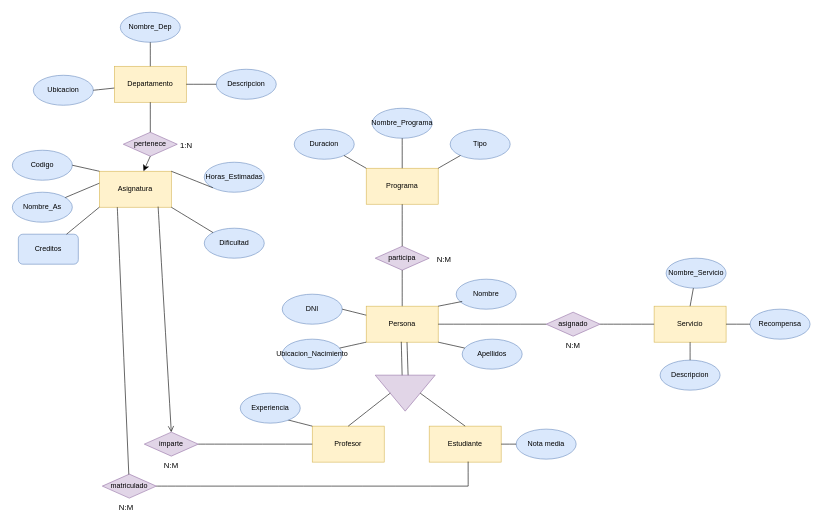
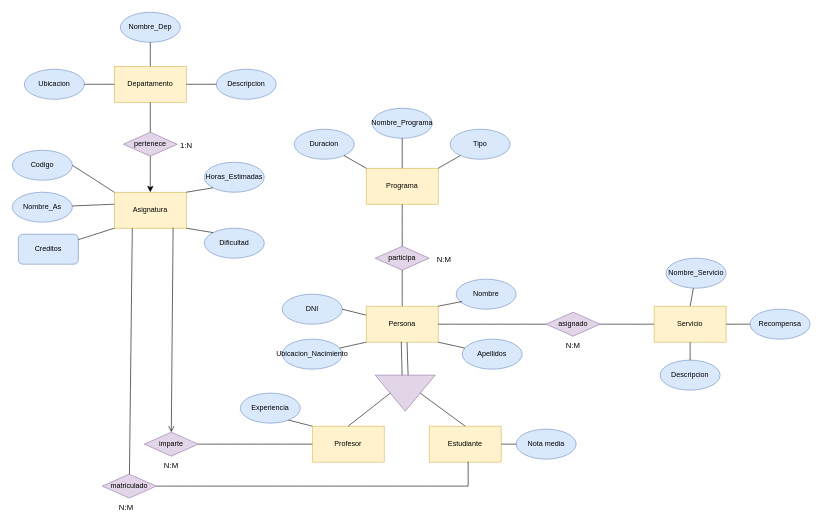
  <mxCell id="0" />
  <mxCell id="1" parent="0" />
  <mxCell id="2" value="Departamento" style="rounded=0;whiteSpace=wrap;html=1;fillColor=#fff2cc;strokeColor=#d6b656;" vertex="1" parent="1"><mxGeometry x="190" y="110" width="120" height="60" as="geometry" /></mxCell>
  <mxCell id="3" value="Nombre_Dep" style="ellipse;whiteSpace=wrap;html=1;fillColor=#dae8fc;strokeColor=#6c8ebf;" vertex="1" parent="1"><mxGeometry x="200" y="20" width="100" height="50" as="geometry" /></mxCell>
  <mxCell id="4" value="imparte" style="rhombus;whiteSpace=wrap;html=1;fillColor=#e1d5e7;strokeColor=#9673a6;" vertex="1" parent="1"><mxGeometry x="240" y="720" width="90" height="40" as="geometry" /></mxCell>
  <mxCell id="5" value="Persona" style="rounded=0;whiteSpace=wrap;html=1;fillColor=#fff2cc;strokeColor=#d6b656;" vertex="1" parent="1"><mxGeometry x="610" y="510" width="120" height="60" as="geometry" /></mxCell>
- <mxCell id="6" value="Asignatura" style="rounded=0;whiteSpace=wrap;html=1;fillColor=#fff2cc;strokeColor=#d6b656;" vertex="1" parent="1"><mxGeometry x="165" y="285" width="120" height="60" as="geometry" /></mxCell>
+ <mxCell id="6" value="Asignatura" style="rounded=0;whiteSpace=wrap;html=1;fillColor=#fff2cc;strokeColor=#d6b656;" vertex="1" parent="1"><mxGeometry x="190" y="320" width="120" height="60" as="geometry" /></mxCell>
  <mxCell id="7" value="Programa" style="rounded=0;whiteSpace=wrap;html=1;fillColor=#fff2cc;strokeColor=#d6b656;" vertex="1" parent="1"><mxGeometry x="610" y="280" width="120" height="60" as="geometry" /></mxCell>
  <mxCell id="8" value="Estudiante" style="rounded=0;whiteSpace=wrap;html=1;fillColor=#fff2cc;strokeColor=#d6b656;" vertex="1" parent="1"><mxGeometry x="715" y="710" width="120" height="60" as="geometry" /></mxCell>
  <mxCell id="9" value="Profesor" style="rounded=0;whiteSpace=wrap;html=1;fillColor=#fff2cc;strokeColor=#d6b656;" vertex="1" parent="1"><mxGeometry x="520" y="710" width="120" height="60" as="geometry" /></mxCell>
  <mxCell id="10" value="matriculado" style="rhombus;whiteSpace=wrap;html=1;fillColor=#e1d5e7;strokeColor=#9673a6;" vertex="1" parent="1"><mxGeometry x="170" y="790" width="90" height="40" as="geometry" /></mxCell>
  <mxCell id="11" value="pertenece" style="rhombus;whiteSpace=wrap;html=1;fillColor=#e1d5e7;strokeColor=#9673a6;" vertex="1" parent="1"><mxGeometry x="205" y="220" width="90" height="40" as="geometry" /></mxCell>
  <mxCell id="12" value="asignado" style="rhombus;whiteSpace=wrap;html=1;fillColor=#e1d5e7;strokeColor=#9673a6;" vertex="1" parent="1"><mxGeometry x="910" y="520" width="90" height="40" as="geometry" /></mxCell>
  <mxCell id="13" value="participa" style="rhombus;whiteSpace=wrap;html=1;fillColor=#e1d5e7;strokeColor=#9673a6;" vertex="1" parent="1"><mxGeometry x="625" y="410" width="90" height="40" as="geometry" /></mxCell>
  <mxCell id="14" value="Descripcion" style="ellipse;whiteSpace=wrap;html=1;fillColor=#dae8fc;strokeColor=#6c8ebf;" vertex="1" parent="1"><mxGeometry x="360" y="115" width="100" height="50" as="geometry" /></mxCell>
- <mxCell id="15" value="Ubicacion" style="ellipse;whiteSpace=wrap;html=1;fillColor=#dae8fc;strokeColor=#6c8ebf;" vertex="1" parent="1"><mxGeometry x="55" y="125" width="100" height="50" as="geometry" /></mxCell>
+ <mxCell id="15" value="Ubicacion" style="ellipse;whiteSpace=wrap;html=1;fillColor=#dae8fc;strokeColor=#6c8ebf;" vertex="1" parent="1"><mxGeometry x="40" y="115" width="100" height="50" as="geometry" /></mxCell>
  <mxCell id="16" value="Horas_Estimadas" style="ellipse;whiteSpace=wrap;html=1;fillColor=#dae8fc;strokeColor=#6c8ebf;" vertex="1" parent="1"><mxGeometry x="340" y="270" width="100" height="50" as="geometry" /></mxCell>
  <mxCell id="17" value="" style="endArrow=none;html=1;rounded=0;fontSize=12;startSize=8;endSize=8;curved=1;exitX=1;exitY=0.5;exitDx=0;exitDy=0;" edge="1" parent="1" source="15" target="2"><mxGeometry width="50" height="50" relative="1" as="geometry"><mxPoint x="480" y="390" as="sourcePoint" /><mxPoint x="530" y="340" as="targetPoint" /></mxGeometry></mxCell>
  <mxCell id="18" value="" style="endArrow=none;html=1;rounded=0;fontSize=12;startSize=8;endSize=8;curved=1;exitX=1;exitY=0.5;exitDx=0;exitDy=0;entryX=0;entryY=0.5;entryDx=0;entryDy=0;" edge="1" parent="1" source="2" target="14"><mxGeometry width="50" height="50" relative="1" as="geometry"><mxPoint x="480" y="390" as="sourcePoint" /><mxPoint x="530" y="340" as="targetPoint" /></mxGeometry></mxCell>
  <mxCell id="19" value="" style="endArrow=none;html=1;rounded=0;fontSize=12;startSize=8;endSize=8;curved=1;exitX=0.5;exitY=1;exitDx=0;exitDy=0;entryX=0.5;entryY=0;entryDx=0;entryDy=0;" edge="1" parent="1" source="3" target="2"><mxGeometry width="50" height="50" relative="1" as="geometry"><mxPoint x="480" y="390" as="sourcePoint" /><mxPoint x="530" y="340" as="targetPoint" /></mxGeometry></mxCell>
  <mxCell id="20" value="Nombre_As" style="ellipse;whiteSpace=wrap;html=1;fillColor=#dae8fc;strokeColor=#6c8ebf;" vertex="1" parent="1"><mxGeometry x="20" y="320" width="100" height="50" as="geometry" /></mxCell>
  <mxCell id="21" value="Creditos" style="whiteSpace=wrap;html=1;fillColor=#dae8fc;strokeColor=#6c8ebf;rounded=1;" vertex="1" parent="1"><mxGeometry x="30" y="390" width="100" height="50" as="geometry" /></mxCell>
  <mxCell id="22" value="Dificultad" style="ellipse;whiteSpace=wrap;html=1;fillColor=#dae8fc;strokeColor=#6c8ebf;" vertex="1" parent="1"><mxGeometry x="340" y="380" width="100" height="50" as="geometry" /></mxCell>
  <mxCell id="23" value="" style="endArrow=none;html=1;rounded=0;fontSize=12;startSize=8;endSize=8;curved=1;exitX=1;exitY=1;exitDx=0;exitDy=0;entryX=0;entryY=0;entryDx=0;entryDy=0;" edge="1" parent="1" source="6" target="22"><mxGeometry width="50" height="50" relative="1" as="geometry"><mxPoint x="480" y="450" as="sourcePoint" /><mxPoint x="530" y="400" as="targetPoint" /></mxGeometry></mxCell>
  <mxCell id="24" value="" style="endArrow=none;html=1;rounded=0;fontSize=12;startSize=8;endSize=8;curved=1;exitX=0;exitY=1;exitDx=0;exitDy=0;entryX=1;entryY=0;entryDx=0;entryDy=0;" edge="1" parent="1" source="16" target="6"><mxGeometry width="50" height="50" relative="1" as="geometry"><mxPoint x="480" y="450" as="sourcePoint" /><mxPoint x="530" y="400" as="targetPoint" /></mxGeometry></mxCell>
  <mxCell id="25" value="" style="endArrow=none;html=1;rounded=0;fontSize=12;startSize=8;endSize=8;curved=1;exitX=0;exitY=0.333;exitDx=0;exitDy=0;exitPerimeter=0;" edge="1" parent="1" source="6" target="20"><mxGeometry width="50" height="50" relative="1" as="geometry"><mxPoint x="180" y="345" as="sourcePoint" /><mxPoint x="530" y="400" as="targetPoint" /></mxGeometry></mxCell>
  <mxCell id="26" value="" style="endArrow=none;html=1;rounded=0;fontSize=12;startSize=8;endSize=8;curved=1;entryX=0;entryY=1;entryDx=0;entryDy=0;" edge="1" parent="1" source="21" target="6"><mxGeometry width="50" height="50" relative="1" as="geometry"><mxPoint x="480" y="450" as="sourcePoint" /><mxPoint x="530" y="400" as="targetPoint" /></mxGeometry></mxCell>
  <mxCell id="27" value="Nombre" style="ellipse;whiteSpace=wrap;html=1;fillColor=#dae8fc;strokeColor=#6c8ebf;" vertex="1" parent="1"><mxGeometry x="760" y="465" width="100" height="50" as="geometry" /></mxCell>
  <mxCell id="28" value="Apellidos" style="ellipse;whiteSpace=wrap;html=1;fillColor=#dae8fc;strokeColor=#6c8ebf;" vertex="1" parent="1"><mxGeometry x="770" y="565" width="100" height="50" as="geometry" /></mxCell>
  <mxCell id="29" value="Ubicacion_Nacimiento" style="ellipse;whiteSpace=wrap;html=1;fillColor=#dae8fc;strokeColor=#6c8ebf;" vertex="1" parent="1"><mxGeometry x="470" y="565" width="100" height="50" as="geometry" /></mxCell>
  <mxCell id="30" value="" style="endArrow=none;html=1;rounded=0;fontSize=12;startSize=8;endSize=8;curved=1;entryX=0.487;entryY=0.989;entryDx=0;entryDy=0;entryPerimeter=0;" edge="1" parent="1" target="5"><mxGeometry width="50" height="50" relative="1" as="geometry"><mxPoint x="670" y="630" as="sourcePoint" /><mxPoint x="680" y="590" as="targetPoint" /></mxGeometry></mxCell>
  <mxCell id="31" value="" style="endArrow=none;html=1;rounded=0;fontSize=12;startSize=8;endSize=8;curved=1;entryX=0.487;entryY=0.989;entryDx=0;entryDy=0;entryPerimeter=0;" edge="1" parent="1"><mxGeometry width="50" height="50" relative="1" as="geometry"><mxPoint x="680" y="630" as="sourcePoint" /><mxPoint x="678" y="570" as="targetPoint" /></mxGeometry></mxCell>
  <mxCell id="32" value="" style="triangle;whiteSpace=wrap;html=1;rotation=90;fillColor=#e1d5e7;strokeColor=#9673a6;" vertex="1" parent="1"><mxGeometry x="645" y="605" width="60" height="100" as="geometry" /></mxCell>
  <mxCell id="33" value="" style="endArrow=none;html=1;rounded=0;fontSize=12;startSize=8;endSize=8;curved=1;exitX=0.5;exitY=1;exitDx=0;exitDy=0;entryX=0.5;entryY=0;entryDx=0;entryDy=0;" edge="1" parent="1" source="32" target="9"><mxGeometry width="50" height="50" relative="1" as="geometry"><mxPoint x="420" y="560" as="sourcePoint" /><mxPoint x="470" y="510" as="targetPoint" /></mxGeometry></mxCell>
  <mxCell id="34" value="" style="endArrow=none;html=1;rounded=0;fontSize=12;startSize=8;endSize=8;curved=1;exitX=0.5;exitY=0;exitDx=0;exitDy=0;entryX=0.5;entryY=0;entryDx=0;entryDy=0;" edge="1" parent="1" source="32" target="8"><mxGeometry width="50" height="50" relative="1" as="geometry"><mxPoint x="420" y="560" as="sourcePoint" /><mxPoint x="470" y="510" as="targetPoint" /></mxGeometry></mxCell>
  <mxCell id="35" value="" style="endArrow=none;html=1;rounded=0;fontSize=12;startSize=8;endSize=8;curved=1;exitX=0;exitY=1;exitDx=0;exitDy=0;" edge="1" parent="1" source="5" target="29"><mxGeometry width="50" height="50" relative="1" as="geometry"><mxPoint x="420" y="560" as="sourcePoint" /><mxPoint x="470" y="510" as="targetPoint" /></mxGeometry></mxCell>
  <mxCell id="36" value="" style="endArrow=none;html=1;rounded=0;fontSize=12;startSize=8;endSize=8;curved=1;exitX=1;exitY=1;exitDx=0;exitDy=0;" edge="1" parent="1" source="5" target="28"><mxGeometry width="50" height="50" relative="1" as="geometry"><mxPoint x="420" y="560" as="sourcePoint" /><mxPoint x="470" y="510" as="targetPoint" /></mxGeometry></mxCell>
  <mxCell id="37" value="" style="endArrow=none;html=1;rounded=0;fontSize=12;startSize=8;endSize=8;curved=1;exitX=1;exitY=0;exitDx=0;exitDy=0;entryX=0.1;entryY=0.743;entryDx=0;entryDy=0;entryPerimeter=0;" edge="1" parent="1" source="5" target="27"><mxGeometry width="50" height="50" relative="1" as="geometry"><mxPoint x="420" y="560" as="sourcePoint" /><mxPoint x="470" y="510" as="targetPoint" /></mxGeometry></mxCell>
  <mxCell id="38" value="Servicio" style="rounded=0;whiteSpace=wrap;html=1;fillColor=#fff2cc;strokeColor=#d6b656;" vertex="1" parent="1"><mxGeometry x="1090" y="510" width="120" height="60" as="geometry" /></mxCell>
  <mxCell id="39" value="Recompensa" style="ellipse;whiteSpace=wrap;html=1;fillColor=#dae8fc;strokeColor=#6c8ebf;" vertex="1" parent="1"><mxGeometry x="1250" y="515" width="100" height="50" as="geometry" /></mxCell>
  <mxCell id="40" value="Descripcion" style="ellipse;whiteSpace=wrap;html=1;fillColor=#dae8fc;strokeColor=#6c8ebf;" vertex="1" parent="1"><mxGeometry x="1100" y="600" width="100" height="50" as="geometry" /></mxCell>
  <mxCell id="41" value="Duracion" style="ellipse;whiteSpace=wrap;html=1;fillColor=#dae8fc;strokeColor=#6c8ebf;" vertex="1" parent="1"><mxGeometry x="490" y="215" width="100" height="50" as="geometry" /></mxCell>
  <mxCell id="42" value="Tipo" style="ellipse;whiteSpace=wrap;html=1;fillColor=#dae8fc;strokeColor=#6c8ebf;" vertex="1" parent="1"><mxGeometry x="750" y="215" width="100" height="50" as="geometry" /></mxCell>
  <mxCell id="43" value="Nombre_Programa" style="ellipse;whiteSpace=wrap;html=1;fillColor=#dae8fc;strokeColor=#6c8ebf;" vertex="1" parent="1"><mxGeometry x="620" y="180" width="100" height="50" as="geometry" /></mxCell>
  <mxCell id="44" value="" style="endArrow=open;html=1;rounded=0;fontSize=12;startSize=8;endSize=8;curved=1;exitX=0.817;exitY=0.983;exitDx=0;exitDy=0;entryX=0.5;entryY=0;entryDx=0;entryDy=0;exitPerimeter=0;" edge="1" parent="1" source="6" target="4"><mxGeometry width="50" height="50" relative="1" as="geometry"><mxPoint x="340" y="650" as="sourcePoint" /><mxPoint x="390" y="600" as="targetPoint" /></mxGeometry></mxCell>
  <mxCell id="45" value="" style="endArrow=none;html=1;rounded=0;fontSize=12;startSize=8;endSize=8;curved=1;exitX=1;exitY=0.5;exitDx=0;exitDy=0;entryX=0;entryY=0.5;entryDx=0;entryDy=0;" edge="1" parent="1" source="4" target="9"><mxGeometry width="50" height="50" relative="1" as="geometry"><mxPoint x="340" y="650" as="sourcePoint" /><mxPoint x="390" y="600" as="targetPoint" /></mxGeometry></mxCell>
  <mxCell id="46" value="" style="endArrow=none;html=1;rounded=0;fontSize=12;startSize=8;endSize=8;curved=1;exitX=0.25;exitY=1;exitDx=0;exitDy=0;" edge="1" parent="1" source="6" target="10"><mxGeometry width="50" height="50" relative="1" as="geometry"><mxPoint x="240" y="380" as="sourcePoint" /><mxPoint x="390" y="530" as="targetPoint" /></mxGeometry></mxCell>
  <mxCell id="47" value="" style="endArrow=none;html=1;rounded=0;fontSize=12;startSize=8;endSize=8;curved=1;exitX=1;exitY=0.5;exitDx=0;exitDy=0;" edge="1" parent="1" source="10"><mxGeometry width="50" height="50" relative="1" as="geometry"><mxPoint x="340" y="580" as="sourcePoint" /><mxPoint x="780" y="810" as="targetPoint" /></mxGeometry></mxCell>
  <mxCell id="48" value="" style="endArrow=none;html=1;rounded=0;fontSize=12;startSize=8;endSize=8;curved=1;entryX=0.541;entryY=0.985;entryDx=0;entryDy=0;entryPerimeter=0;" edge="1" parent="1" target="8"><mxGeometry width="50" height="50" relative="1" as="geometry"><mxPoint x="780" y="810" as="sourcePoint" /><mxPoint x="390" y="530" as="targetPoint" /></mxGeometry></mxCell>
  <mxCell id="49" value="" style="endArrow=none;html=1;rounded=0;fontSize=12;startSize=8;endSize=8;curved=1;exitX=0;exitY=0;exitDx=0;exitDy=0;" edge="1" parent="1" source="7" target="41"><mxGeometry width="50" height="50" relative="1" as="geometry"><mxPoint x="620" y="470" as="sourcePoint" /><mxPoint x="670" y="420" as="targetPoint" /></mxGeometry></mxCell>
  <mxCell id="50" value="" style="endArrow=none;html=1;rounded=0;fontSize=12;startSize=8;endSize=8;curved=1;exitX=1;exitY=0;exitDx=0;exitDy=0;" edge="1" parent="1" source="7" target="42"><mxGeometry width="50" height="50" relative="1" as="geometry"><mxPoint x="620" y="470" as="sourcePoint" /><mxPoint x="670" y="420" as="targetPoint" /></mxGeometry></mxCell>
  <mxCell id="51" value="Nombre_Servicio" style="ellipse;whiteSpace=wrap;html=1;fillColor=#dae8fc;strokeColor=#6c8ebf;" vertex="1" parent="1"><mxGeometry x="1110" y="430" width="100" height="50" as="geometry" /></mxCell>
  <mxCell id="52" value="" style="endArrow=none;html=1;rounded=0;fontSize=12;startSize=8;endSize=8;curved=1;exitX=0.5;exitY=1;exitDx=0;exitDy=0;entryX=0.5;entryY=0;entryDx=0;entryDy=0;" edge="1" parent="1" source="43" target="7"><mxGeometry width="50" height="50" relative="1" as="geometry"><mxPoint x="720" y="460" as="sourcePoint" /><mxPoint x="770" y="410" as="targetPoint" /></mxGeometry></mxCell>
  <mxCell id="53" value="" style="endArrow=none;html=1;rounded=0;fontSize=12;startSize=8;endSize=8;curved=1;exitX=0.5;exitY=0;exitDx=0;exitDy=0;" edge="1" parent="1" source="38" target="51"><mxGeometry width="50" height="50" relative="1" as="geometry"><mxPoint x="720" y="460" as="sourcePoint" /><mxPoint x="770" y="410" as="targetPoint" /></mxGeometry></mxCell>
  <mxCell id="54" value="" style="endArrow=none;html=1;rounded=0;fontSize=12;startSize=8;endSize=8;curved=1;exitX=0.5;exitY=1;exitDx=0;exitDy=0;entryX=0.5;entryY=0;entryDx=0;entryDy=0;" edge="1" parent="1" source="38" target="40"><mxGeometry width="50" height="50" relative="1" as="geometry"><mxPoint x="720" y="460" as="sourcePoint" /><mxPoint x="770" y="410" as="targetPoint" /></mxGeometry></mxCell>
  <mxCell id="55" value="" style="endArrow=none;html=1;rounded=0;fontSize=12;startSize=8;endSize=8;curved=1;exitX=0;exitY=0.5;exitDx=0;exitDy=0;" edge="1" parent="1" source="39" target="38"><mxGeometry width="50" height="50" relative="1" as="geometry"><mxPoint x="720" y="460" as="sourcePoint" /><mxPoint x="770" y="410" as="targetPoint" /></mxGeometry></mxCell>
  <mxCell id="56" value="" style="endArrow=none;html=1;rounded=0;fontSize=12;startSize=8;endSize=8;curved=1;exitX=0.5;exitY=1;exitDx=0;exitDy=0;entryX=0.5;entryY=0;entryDx=0;entryDy=0;" edge="1" parent="1" source="2" target="11"><mxGeometry width="50" height="50" relative="1" as="geometry"><mxPoint x="720" y="460" as="sourcePoint" /><mxPoint x="770" y="410" as="targetPoint" /></mxGeometry></mxCell>
  <mxCell id="57" value="" style="endArrow=classic;html=1;rounded=0;fontSize=12;startSize=8;endSize=8;curved=1;exitX=0.5;exitY=1;exitDx=0;exitDy=0;" edge="1" parent="1" source="11" target="6"><mxGeometry width="50" height="50" relative="1" as="geometry"><mxPoint x="720" y="460" as="sourcePoint" /><mxPoint x="770" y="410" as="targetPoint" /></mxGeometry></mxCell>
  <mxCell id="58" value="" style="endArrow=none;html=1;rounded=0;fontSize=12;startSize=8;endSize=8;curved=1;exitX=0.5;exitY=0;exitDx=0;exitDy=0;entryX=0.5;entryY=1;entryDx=0;entryDy=0;" edge="1" parent="1" source="5" target="13"><mxGeometry width="50" height="50" relative="1" as="geometry"><mxPoint x="830" y="460" as="sourcePoint" /><mxPoint x="880" y="410" as="targetPoint" /></mxGeometry></mxCell>
  <mxCell id="59" value="" style="endArrow=none;html=1;rounded=0;fontSize=12;startSize=8;endSize=8;curved=1;exitX=0.5;exitY=1;exitDx=0;exitDy=0;entryX=0.5;entryY=0;entryDx=0;entryDy=0;" edge="1" parent="1" source="7" target="13"><mxGeometry width="50" height="50" relative="1" as="geometry"><mxPoint x="680" y="520" as="sourcePoint" /><mxPoint x="680" y="460" as="targetPoint" /></mxGeometry></mxCell>
  <mxCell id="60" value="" style="endArrow=none;html=1;rounded=0;fontSize=12;startSize=8;endSize=8;curved=1;exitX=1;exitY=0.5;exitDx=0;exitDy=0;entryX=0;entryY=0.5;entryDx=0;entryDy=0;" edge="1" parent="1" source="5" target="12"><mxGeometry width="50" height="50" relative="1" as="geometry"><mxPoint x="830" y="460" as="sourcePoint" /><mxPoint x="880" y="410" as="targetPoint" /></mxGeometry></mxCell>
  <mxCell id="61" value="" style="endArrow=none;html=1;rounded=0;fontSize=12;startSize=8;endSize=8;curved=1;exitX=1;exitY=0.5;exitDx=0;exitDy=0;entryX=0;entryY=0.5;entryDx=0;entryDy=0;" edge="1" parent="1" source="12" target="38"><mxGeometry width="50" height="50" relative="1" as="geometry"><mxPoint x="740" y="550" as="sourcePoint" /><mxPoint x="920" y="550" as="targetPoint" /></mxGeometry></mxCell>
  <mxCell id="62" value="&lt;font style=&quot;font-size: 13px;&quot;&gt;N:M&lt;/font&gt;" style="text;html=1;align=center;verticalAlign=middle;whiteSpace=wrap;rounded=0;fontSize=16;" vertex="1" parent="1"><mxGeometry x="925" y="560" width="60" height="30" as="geometry" /></mxCell>
  <mxCell id="63" value="&lt;font style=&quot;font-size: 13px;&quot;&gt;N:M&lt;/font&gt;" style="text;html=1;align=center;verticalAlign=middle;whiteSpace=wrap;rounded=0;fontSize=16;" vertex="1" parent="1"><mxGeometry x="255" y="760" width="60" height="30" as="geometry" /></mxCell>
  <mxCell id="64" value="&lt;font style=&quot;font-size: 13px;&quot;&gt;N:M&lt;/font&gt;" style="text;html=1;align=center;verticalAlign=middle;whiteSpace=wrap;rounded=0;fontSize=16;" vertex="1" parent="1"><mxGeometry x="180" y="830" width="60" height="30" as="geometry" /></mxCell>
  <mxCell id="65" value="&lt;font style=&quot;font-size: 13px;&quot;&gt;1:N&lt;/font&gt;" style="text;html=1;align=center;verticalAlign=middle;whiteSpace=wrap;rounded=0;fontSize=16;" vertex="1" parent="1"><mxGeometry x="280" y="225" width="60" height="30" as="geometry" /></mxCell>
  <mxCell id="66" value="&lt;font style=&quot;font-size: 13px;&quot;&gt;N:M&lt;/font&gt;" style="text;html=1;align=center;verticalAlign=middle;whiteSpace=wrap;rounded=0;fontSize=16;" vertex="1" parent="1"><mxGeometry x="710" y="415" width="60" height="30" as="geometry" /></mxCell>
  <mxCell id="67" value="Nota media" style="ellipse;whiteSpace=wrap;html=1;fillColor=#dae8fc;strokeColor=#6c8ebf;" vertex="1" parent="1"><mxGeometry x="860" y="715" width="100" height="50" as="geometry" /></mxCell>
  <mxCell id="68" value="" style="endArrow=none;html=1;rounded=0;fontSize=12;startSize=8;endSize=8;curved=1;exitX=1;exitY=0.5;exitDx=0;exitDy=0;entryX=0;entryY=0.5;entryDx=0;entryDy=0;" edge="1" parent="1" source="8" target="67"><mxGeometry width="50" height="50" relative="1" as="geometry"><mxPoint x="830" y="750" as="sourcePoint" /><mxPoint x="880" y="700" as="targetPoint" /></mxGeometry></mxCell>
  <mxCell id="69" value="" style="endArrow=none;html=1;rounded=0;fontSize=12;startSize=8;endSize=8;curved=1;exitX=0;exitY=0;exitDx=0;exitDy=0;entryX=0.789;entryY=0.89;entryDx=0;entryDy=0;entryPerimeter=0;" edge="1" parent="1" source="9" target="70"><mxGeometry width="50" height="50" relative="1" as="geometry"><mxPoint x="760" y="570" as="sourcePoint" /><mxPoint x="450" y="680" as="targetPoint" /></mxGeometry></mxCell>
  <mxCell id="70" value="Experiencia" style="ellipse;whiteSpace=wrap;html=1;fillColor=#dae8fc;strokeColor=#6c8ebf;" vertex="1" parent="1"><mxGeometry x="400" y="655" width="100" height="50" as="geometry" /></mxCell>
  <mxCell id="71" value="Codigo" style="ellipse;whiteSpace=wrap;html=1;fillColor=#dae8fc;strokeColor=#6c8ebf;" vertex="1" parent="1"><mxGeometry x="20" y="250" width="100" height="50" as="geometry" /></mxCell>
  <mxCell id="72" value="" style="endArrow=none;html=1;rounded=0;fontSize=12;startSize=8;endSize=8;curved=1;exitX=0;exitY=0;exitDx=0;exitDy=0;entryX=1;entryY=0.5;entryDx=0;entryDy=0;" edge="1" parent="1" source="6" target="71"><mxGeometry width="50" height="50" relative="1" as="geometry"><mxPoint x="205" y="270" as="sourcePoint" /><mxPoint x="131" y="286" as="targetPoint" /></mxGeometry></mxCell>
  <mxCell id="73" value="DNI" style="ellipse;whiteSpace=wrap;html=1;fillColor=#dae8fc;strokeColor=#6c8ebf;" vertex="1" parent="1"><mxGeometry x="470" y="490" width="100" height="50" as="geometry" /></mxCell>
  <mxCell id="74" value="" style="endArrow=none;html=1;rounded=0;fontSize=12;startSize=8;endSize=8;curved=1;exitX=0;exitY=0.25;exitDx=0;exitDy=0;entryX=1;entryY=0.5;entryDx=0;entryDy=0;" edge="1" parent="1" source="5" target="73"><mxGeometry width="50" height="50" relative="1" as="geometry"><mxPoint x="614" y="485" as="sourcePoint" /><mxPoint x="570" y="495" as="targetPoint" /></mxGeometry></mxCell>
